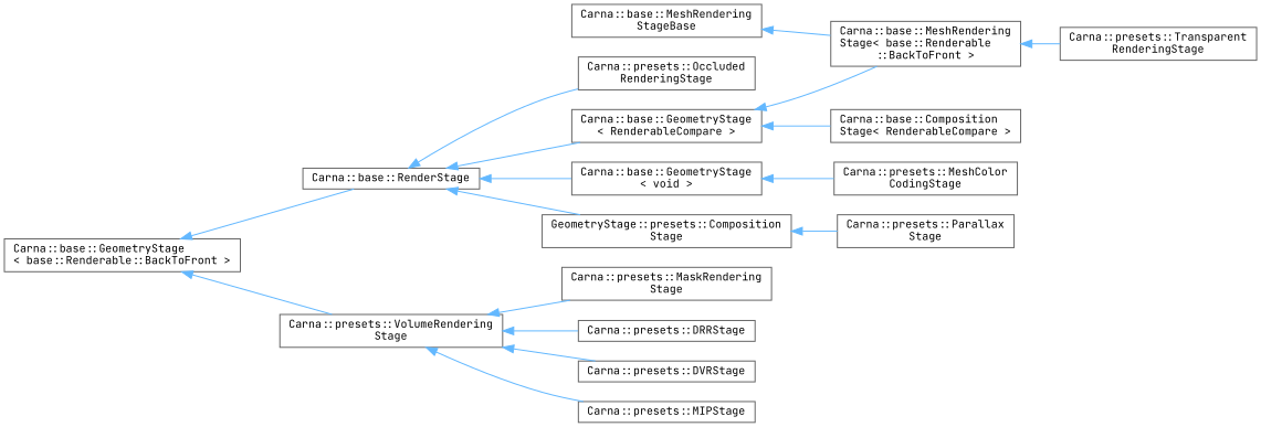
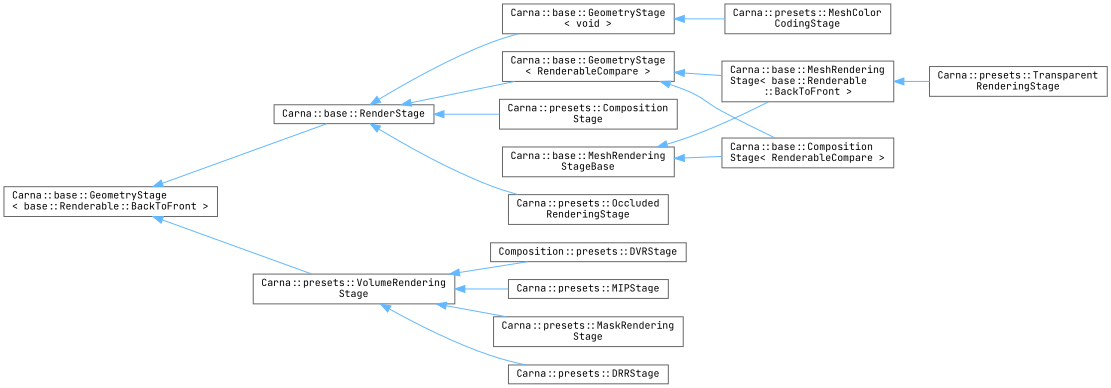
  digraph {
    fontname="JetBrains Mono"
    rankdir=LR
    node [color=grey40 fillcolor=white fontname="JetBrains Mono" fontsize=10 shape=box style=filled]
    edge [color=steelblue1 dir=back fontname="JetBrains Mono" fontsize=10 labelfontname=Helvetica labelfontsize=10 style=solid]
    n1 [height=0.2 label="Carna::base::MeshRendering\lStageBase" width=0.4]
    n2 [height=0.2 label="Carna::base::MeshRendering\lStage\< base::Renderable\l::BackToFront \>" width=0.4]
    n3 [height=0.2 label="Carna::base::Composition\lStage\< RenderableCompare \>" width=0.4]
    n4 [height=0.2 label="Carna::presets::Transparent\lRenderingStage" width=0.4]
    n5 [height=0.2 label="Carna::base::RenderStage" width=0.4]
    n6 [height=0.2 label="Carna::base::GeometryStage\l\< void \>" width=0.4]
    n7 [height=0.2 label="Carna::base::GeometryStage\l\< RenderableCompare \>" width=0.4]
-   n8 [height=0.2 label="GeometryStage::presets::Composition\lStage" width=0.4]
+   n8 [height=0.2 label="Carna::presets::Composition\lStage" width=0.4]
    n9 [height=0.2 label="Carna::presets::Occluded\lRenderingStage" width=0.4]
    n10 [height=0.2 label="Carna::presets::MeshColor\lCodingStage" width=0.4]
    n11 [height=0.2 label="Carna::base::GeometryStage\l\< base::Renderable::BackToFront \>" width=0.4]
    n12 [height=0.2 label="Carna::presets::VolumeRendering\lStage" width=0.4]
-   n13 [height=0.2 label="Carna::presets::Parallax\lStage" width=0.4]
    n14 [height=0.2 label="Carna::presets::DRRStage" width=0.4]
-   n15 [height=0.2 label="Carna::presets::DVRStage" width=0.4]
+   n15 [height=0.2 label="Composition::presets::DVRStage" width=0.4]
    n16 [height=0.2 label="Carna::presets::MIPStage" width=0.4]
    n17 [height=0.2 label="Carna::presets::MaskRendering\lStage" width=0.4]
    n1 -> n2
+   n1 -> n3
    n2 -> n4
    n5 -> n6
    n5 -> n7
    n5 -> n8
    n5 -> n9
    n6 -> n10
    n7 -> n2
    n7 -> n3
-   n8 -> n13
    n11 -> n5
    n11 -> n12
    n12 -> n14
    n12 -> n15
    n12 -> n16
    n12 -> n17
  }
